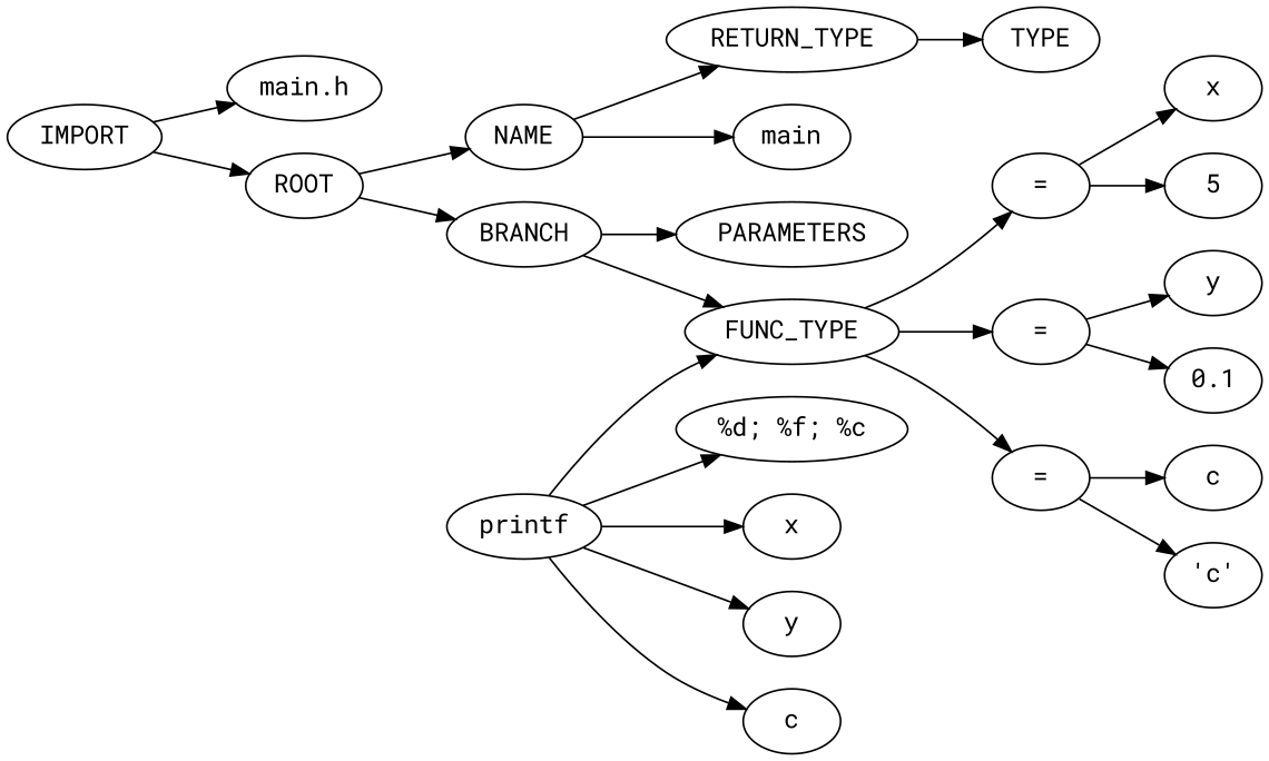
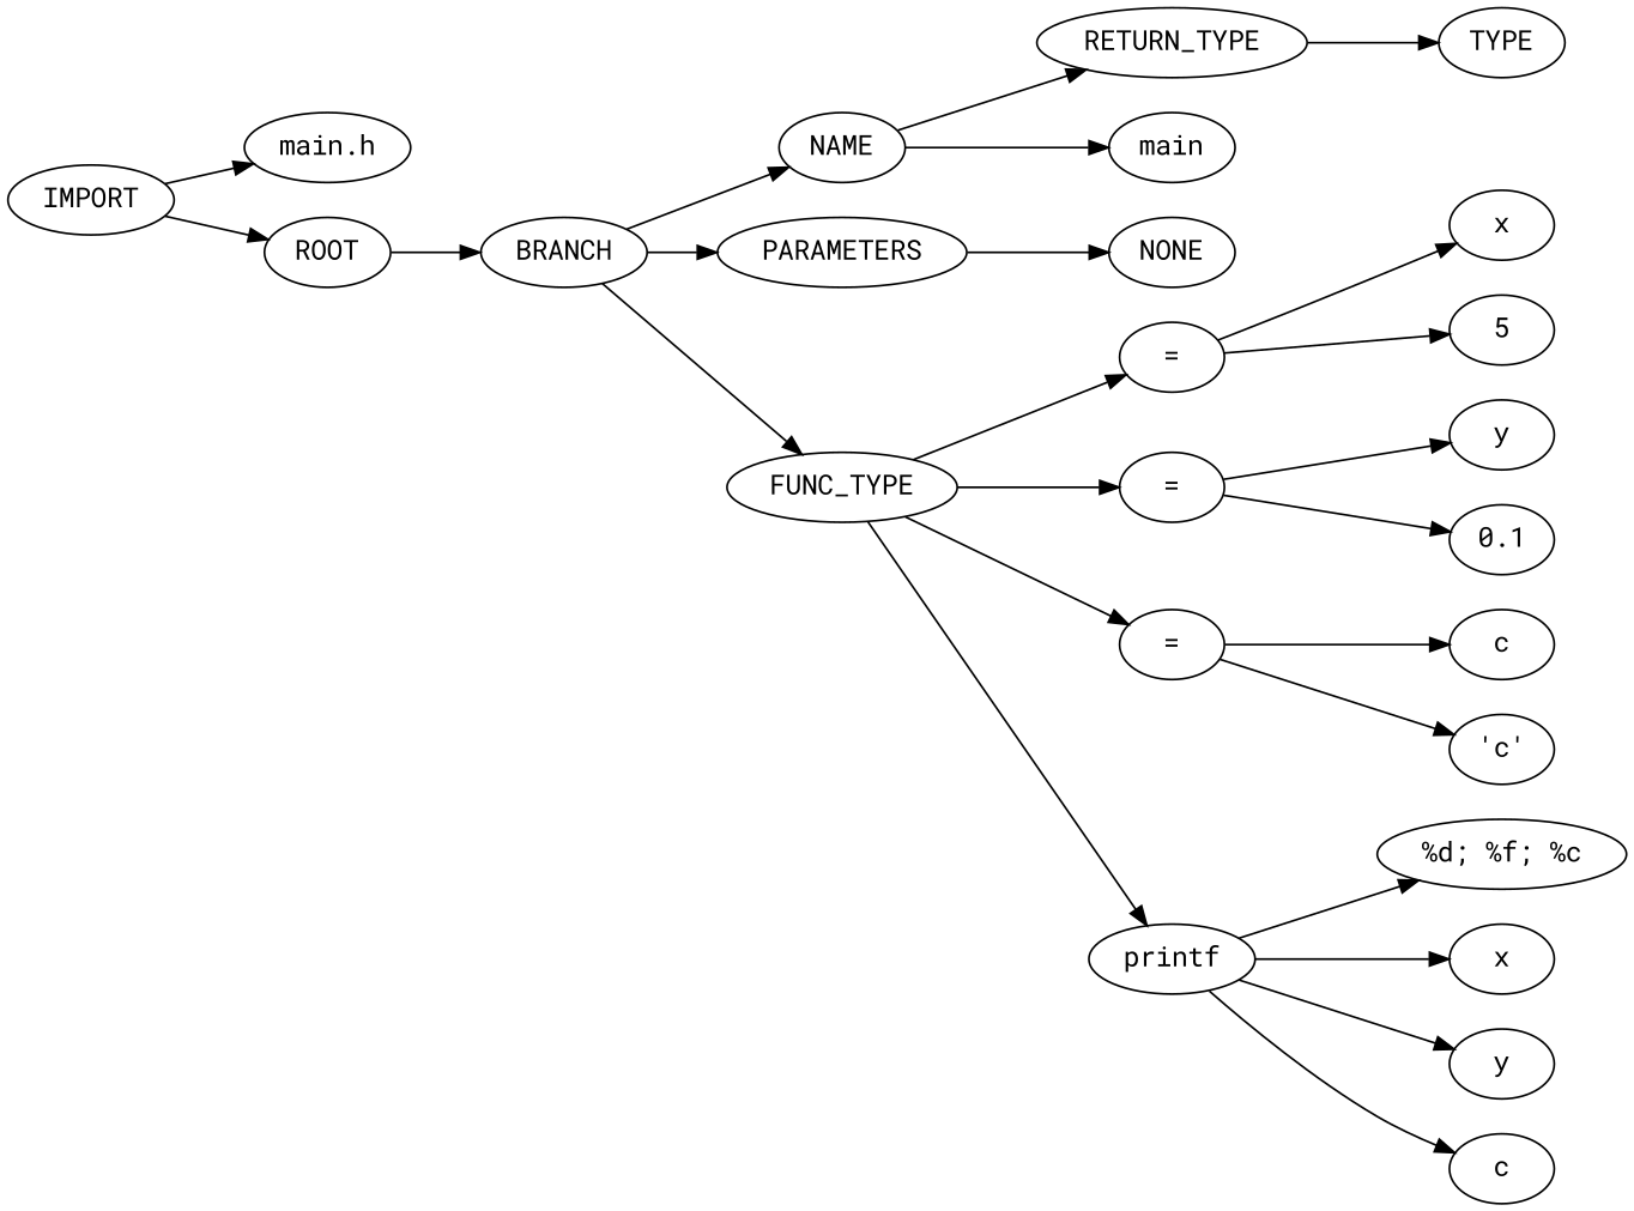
  strict digraph {
    fontname="Roboto Mono"
    rankdir=LR
    node [fontname="Roboto Mono"]
    edge [fontname="Roboto Mono"]
    n1 [label=IMPORT]
    n2 [label="main.h"]
    ROOT
    n4 [label=BRANCH]
    n5 [label=NAME]
    n6 [label=PARAMETERS]
    n7 [label=FUNC_TYPE]
    n8 [label=RETURN_TYPE]
    n9 [label=TYPE]
    n10 [label=main]
+   n11 [label=NONE]
    n12 [label="="]
    n13 [label="="]
    n14 [label="="]
    n15 [label=printf]
    n16 [label=x]
    n17 [label=5]
    n18 [label=y]
    n19 [label=0.1]
    n20 [label=c]
    n21 [label="'c'"]
    n22 [label="%d; %f; %c"]
    n23 [label=x]
    n24 [label=y]
    n25 [label=c]
    n1 -> n2
    n1 -> ROOT
    ROOT -> n4
-   ROOT -> n5
+   n4 -> n5
    n4 -> n6
    n4 -> n7
    n5 -> n8
    n5 -> n10
+   n6 -> n11
    n7 -> n12
    n7 -> n13
    n7 -> n14
-   n15 -> n7
+   n7 -> n15
    n8 -> n9
    n12 -> n16
    n12 -> n17
    n13 -> n18
    n13 -> n19
    n14 -> n20
    n14 -> n21
    n15 -> n22
    n15 -> n23
    n15 -> n24
    n15 -> n25
  }
